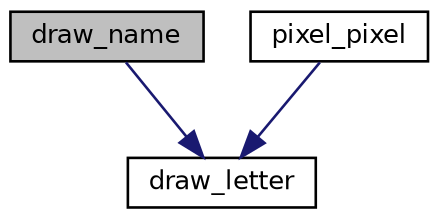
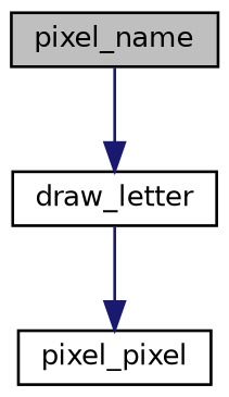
  digraph {
    rankdir=TB
    node [color=black fillcolor=white fontname=Helvetica fontsize=10 shape=record style=filled]
    edge [color=midnightblue fontname=Helvetica fontsize=10 labelfontname=Helvetica labelfontsize=10 style=solid]
-   n1 [fillcolor=grey75 fontcolor=black height=0.2 label=draw_name width=0.4]
+   n1 [fillcolor=grey75 fontcolor=black height=0.2 label=pixel_name width=0.4]
    n2 [height=0.2 label=draw_letter width=0.4]
    n3 [height=0.2 label=pixel_pixel width=0.4]
    n1 -> n2
-   n3 -> n2
+   n2 -> n3
  }
